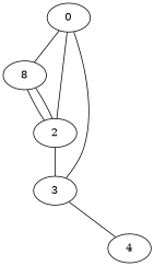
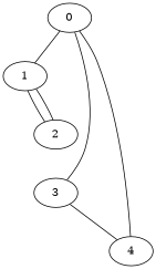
  graph {
    edge [weight=3]
    0
-   1 [label=8]
+   1
    2
    3
    4
    0 -- 1 [weight=10]
-   0 -- 2 [weight=5]
+   0 -- 4 [weight=5]
    0 -- 3 [weight=1]
    1 -- 2
    1 -- 2
-   2 -- 3 [weight=9]
    3 -- 4 [weight=4]
  }
